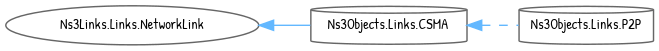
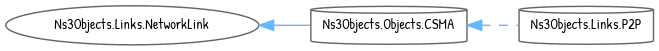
  digraph {
    fontname="Patrick Hand"
    rankdir=LR
    node [color=grey40 fillcolor=white fontname="Patrick Hand" fontsize=10 shape=cylinder style=filled]
    edge [color=steelblue1 dir=back fontname="Patrick Hand" fontsize=10 labelfontname=Helvetica labelfontsize=10]
-   n1 [height=0.2 label="Ns3Links.Links.NetworkLink" shape=ellipse width=0.4]
-   n2 [height=0.2 label="Ns3Objects.Links.CSMA" width=0.4]
+   n1 [height=0.2 label="Ns3Objects.Links.NetworkLink" shape=ellipse width=0.4]
+   n2 [height=0.2 label="Ns3Objects.Objects.CSMA" width=0.4]
    n3 [height=0.2 label="Ns3Objects.Links.P2P" width=0.4]
    n1 -> n2 [style=solid]
    n2 -> n3 [style=dashed]
  }
